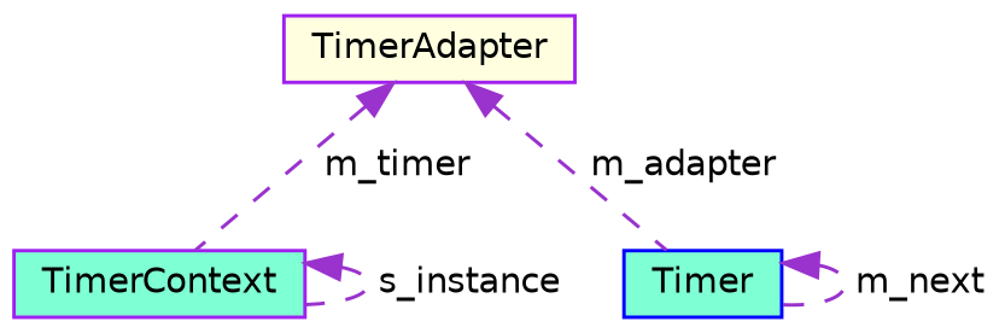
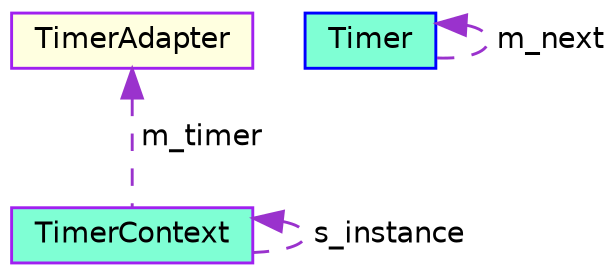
  digraph {
    node [color=purple fillcolor=aquamarine fontname=Helvetica fontsize=10 shape=record style=filled]
    edge [color=darkorchid3 dir=back fontname=Helvetica fontsize=10 labelfontname=Helvetica labelfontsize=10 style=dashed]
    n1 [fontcolor=black height=0.2 label=TimerContext width=0.4]
    n2 [color=blue height=0.2 label=Timer width=0.4]
    n3 [fillcolor=lightyellow height=0.2 label=TimerAdapter width=0.4]
    n1 -> n1 [label=" s_instance"]
    n2 -> n2 [label=" m_next"]
    n3 -> n1 [label=" m_timer"]
-   n3 -> n2 [label=" m_adapter"]
  }
